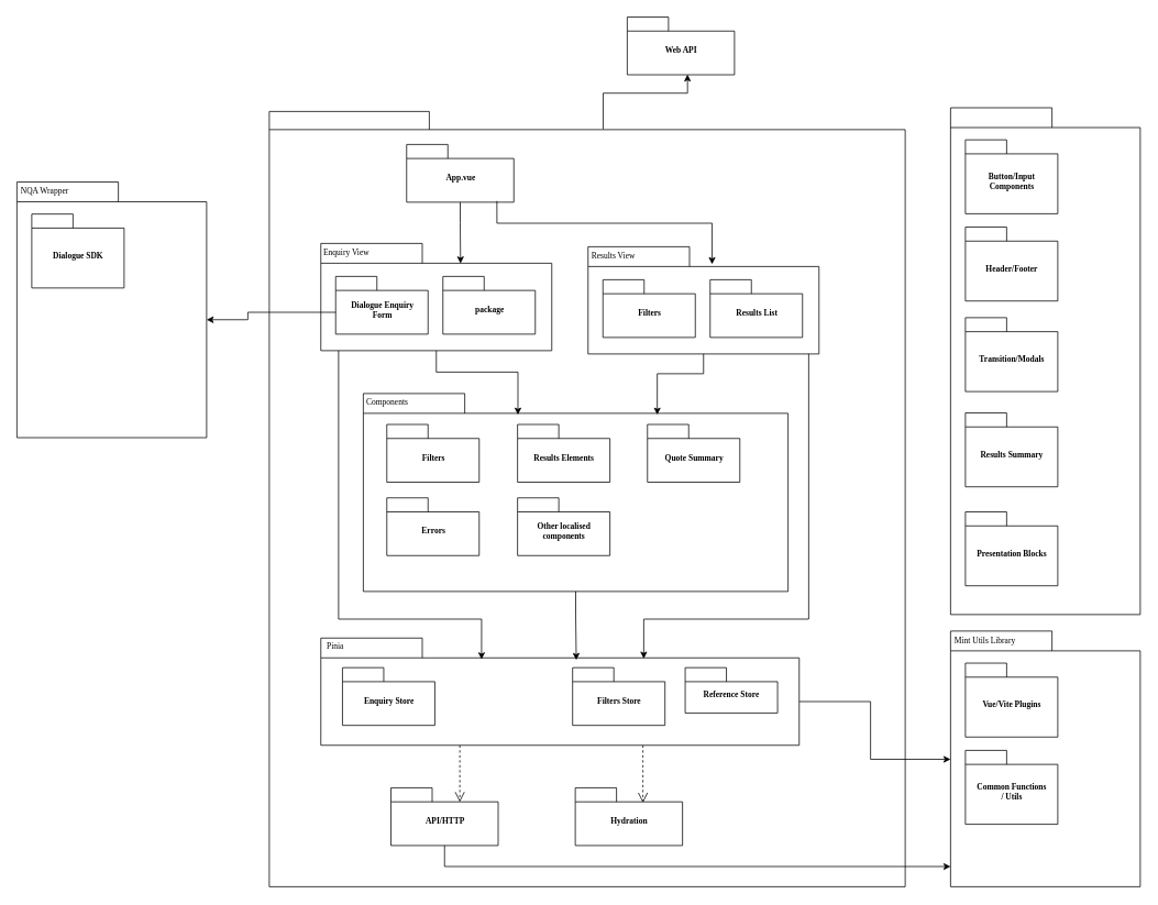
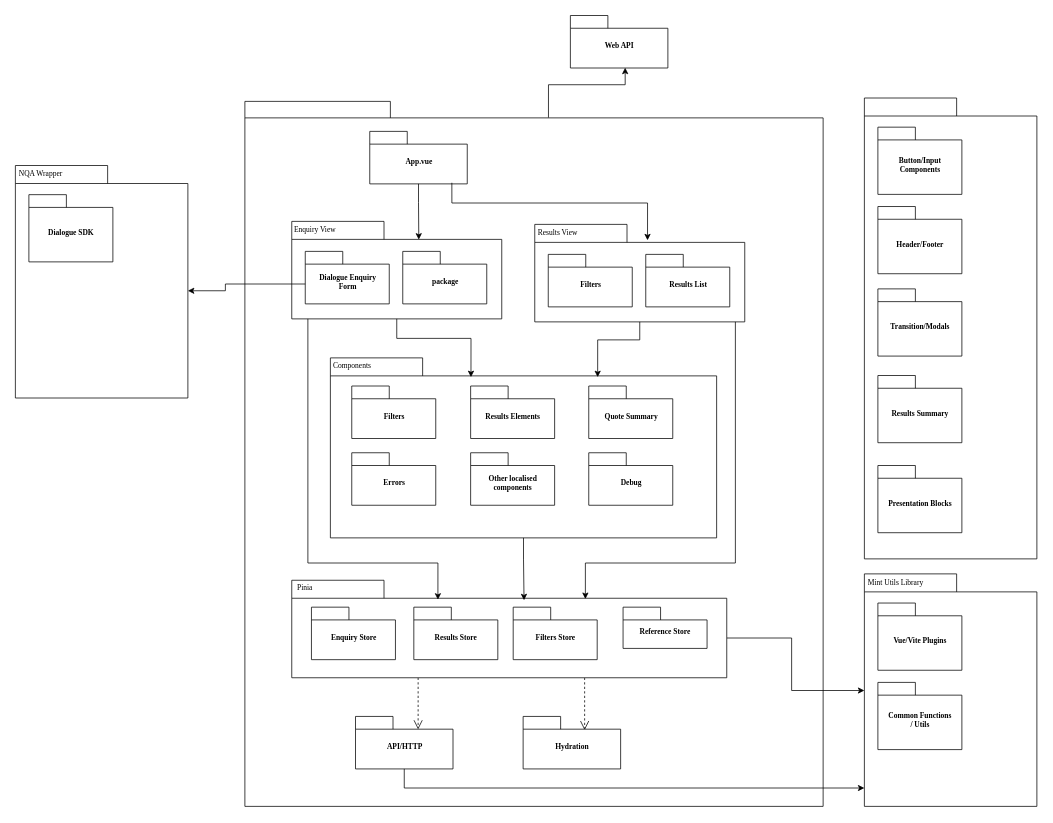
  <mxCell id="0" />
  <mxCell id="1" parent="0" />
  <mxCell id="2" value="" style="shape=folder;fontStyle=1;spacingTop=10;tabWidth=194;tabHeight=22;tabPosition=left;html=1;rounded=0;shadow=0;comic=0;labelBackgroundColor=none;strokeWidth=1;fillColor=none;fontFamily=Verdana;fontSize=10;align=center;" parent="1" vertex="1"><mxGeometry x="326" y="134.5" width="771" height="940" as="geometry" /></mxCell>
  <mxCell id="3" value="" style="group" parent="1" vertex="1" connectable="0"><mxGeometry x="492.5" y="174.5" width="130" height="70" as="geometry" /></mxCell>
  <mxCell id="4" value="App.vue" style="shape=folder;fontStyle=1;spacingTop=10;tabWidth=50;tabHeight=17;tabPosition=left;html=1;rounded=0;shadow=0;comic=0;labelBackgroundColor=none;strokeWidth=1;fontFamily=Verdana;fontSize=10;align=center;" parent="3" vertex="1"><mxGeometry width="130" height="70" as="geometry" /></mxCell>
  <mxCell id="5" value="" style="group" parent="1" vertex="1" connectable="0"><mxGeometry x="388.5" y="294.5" width="280" height="130" as="geometry" /></mxCell>
  <mxCell id="6" value="" style="shape=folder;fontStyle=1;spacingTop=10;tabWidth=123;tabHeight=24;tabPosition=left;html=1;rounded=0;shadow=0;comic=0;labelBackgroundColor=none;strokeWidth=1;fontFamily=Verdana;fontSize=10;align=center;" parent="5" vertex="1"><mxGeometry width="280" height="130" as="geometry" /></mxCell>
  <mxCell id="7" value="Dialogue Enquiry&lt;br&gt;Form" style="shape=folder;fontStyle=1;spacingTop=10;tabWidth=50;tabHeight=17;tabPosition=left;html=1;rounded=0;shadow=0;comic=0;labelBackgroundColor=none;strokeWidth=1;fontFamily=Verdana;fontSize=10;align=center;" parent="5" vertex="1"><mxGeometry x="18" y="40" width="112" height="70" as="geometry" /></mxCell>
  <mxCell id="8" value="package" style="shape=folder;fontStyle=1;spacingTop=10;tabWidth=50;tabHeight=17;tabPosition=left;html=1;rounded=0;shadow=0;comic=0;labelBackgroundColor=none;strokeWidth=1;fontFamily=Verdana;fontSize=10;align=center;" parent="5" vertex="1"><mxGeometry x="148" y="40" width="112" height="70" as="geometry" /></mxCell>
  <mxCell id="9" value="Enquiry View" style="text;html=1;align=left;verticalAlign=top;spacingTop=-4;fontSize=10;fontFamily=Verdana" vertex="1" parent="5"><mxGeometry x="1" y="2.5" width="130" height="20" as="geometry" /></mxCell>
  <mxCell id="10" value="" style="group" parent="1" vertex="1" connectable="0"><mxGeometry x="712.5" y="298.5" width="280" height="130" as="geometry" /></mxCell>
  <mxCell id="11" value="" style="shape=folder;fontStyle=1;spacingTop=10;tabWidth=123;tabHeight=24;tabPosition=left;html=1;rounded=0;shadow=0;comic=0;labelBackgroundColor=none;strokeWidth=1;fontFamily=Verdana;fontSize=10;align=center;" parent="10" vertex="1"><mxGeometry width="280" height="130" as="geometry" /></mxCell>
  <mxCell id="12" value="Filters" style="shape=folder;fontStyle=1;spacingTop=10;tabWidth=50;tabHeight=17;tabPosition=left;html=1;rounded=0;shadow=0;comic=0;labelBackgroundColor=none;strokeWidth=1;fontFamily=Verdana;fontSize=10;align=center;" parent="10" vertex="1"><mxGeometry x="18" y="40" width="112" height="70" as="geometry" /></mxCell>
  <mxCell id="13" value="Results List" style="shape=folder;fontStyle=1;spacingTop=10;tabWidth=50;tabHeight=17;tabPosition=left;html=1;rounded=0;shadow=0;comic=0;labelBackgroundColor=none;strokeWidth=1;fontFamily=Verdana;fontSize=10;align=center;" parent="10" vertex="1"><mxGeometry x="148" y="40" width="112" height="70" as="geometry" /></mxCell>
  <mxCell id="14" value="Results View" style="text;html=1;align=left;verticalAlign=top;spacingTop=-4;fontSize=10;fontFamily=Verdana" vertex="1" parent="10"><mxGeometry x="2" y="2" width="130" height="20" as="geometry" /></mxCell>
  <mxCell id="15" style="edgeStyle=elbowEdgeStyle;rounded=0;html=1;entryX=0.628;entryY=0.26;entryPerimeter=0;dashed=1;labelBackgroundColor=none;startFill=0;endArrow=open;endFill=0;endSize=10;fontFamily=Verdana;fontSize=10;" parent="1" source="34" target="19" edge="1"><mxGeometry relative="1" as="geometry" /></mxCell>
  <mxCell id="16" style="edgeStyle=elbowEdgeStyle;rounded=0;html=1;entryX=0.643;entryY=0.246;entryPerimeter=0;dashed=1;labelBackgroundColor=none;startFill=0;endArrow=open;endFill=0;endSize=10;fontFamily=Verdana;fontSize=10;" parent="1" source="34" target="21" edge="1"><mxGeometry relative="1" as="geometry" /></mxCell>
  <mxCell id="17" value="" style="edgeStyle=orthogonalEdgeStyle;rounded=0;orthogonalLoop=1;jettySize=auto;html=1;" edge="1" parent="1" source="34" target="41"><mxGeometry relative="1" as="geometry"><Array as="points"><mxPoint x="1055" y="850" /><mxPoint x="1055" y="920" /></Array></mxGeometry></mxCell>
  <mxCell id="18" value="" style="group" parent="1" vertex="1" connectable="0"><mxGeometry x="697" y="954.569" width="130" height="70" as="geometry" /></mxCell>
  <mxCell id="19" value="Hydration" style="shape=folder;fontStyle=1;spacingTop=10;tabWidth=50;tabHeight=17;tabPosition=left;html=1;rounded=0;shadow=0;comic=0;labelBackgroundColor=none;strokeWidth=1;fontFamily=Verdana;fontSize=10;align=center;" parent="18" vertex="1"><mxGeometry width="130" height="70" as="geometry" /></mxCell>
  <mxCell id="20" value="" style="group" parent="1" vertex="1" connectable="0"><mxGeometry x="473.5" y="954.569" width="130" height="70" as="geometry" /></mxCell>
  <mxCell id="21" value="API/HTTP" style="shape=folder;fontStyle=1;spacingTop=10;tabWidth=50;tabHeight=17;tabPosition=left;html=1;rounded=0;shadow=0;comic=0;labelBackgroundColor=none;strokeWidth=1;fontFamily=Verdana;fontSize=10;align=center;" parent="20" vertex="1"><mxGeometry width="130" height="70" as="geometry" /></mxCell>
  <mxCell id="22" value="" style="group" vertex="1" connectable="0" parent="1"><mxGeometry x="760" y="20" width="130" height="70" as="geometry" /></mxCell>
  <mxCell id="23" value="Web API" style="shape=folder;fontStyle=1;spacingTop=10;tabWidth=50;tabHeight=17;tabPosition=left;html=1;rounded=0;shadow=0;comic=0;labelBackgroundColor=none;strokeWidth=1;fontFamily=Verdana;fontSize=10;align=center;" vertex="1" parent="22"><mxGeometry width="130" height="70" as="geometry" /></mxCell>
  <mxCell id="24" value="" style="group" vertex="1" connectable="0" parent="1"><mxGeometry x="1152" y="130" width="230" height="614.5" as="geometry" /></mxCell>
  <mxCell id="25" value="" style="shape=folder;fontStyle=1;spacingTop=10;tabWidth=123;tabHeight=24;tabPosition=left;html=1;rounded=0;shadow=0;comic=0;labelBackgroundColor=none;strokeWidth=1;fontFamily=Verdana;fontSize=10;align=center;" parent="24" vertex="1"><mxGeometry width="230" height="614.5" as="geometry" /></mxCell>
  <mxCell id="26" value="Button/Input&lt;br&gt;Components" style="shape=folder;fontStyle=1;spacingTop=10;tabWidth=50;tabHeight=17;tabPosition=left;html=1;rounded=0;shadow=0;comic=0;labelBackgroundColor=none;strokeWidth=1;fontFamily=Verdana;fontSize=10;align=center;" parent="24" vertex="1"><mxGeometry x="18" y="38.886" width="112" height="89.615" as="geometry" /></mxCell>
  <mxCell id="27" value="Header/Footer" style="shape=folder;fontStyle=1;spacingTop=10;tabWidth=50;tabHeight=17;tabPosition=left;html=1;rounded=0;shadow=0;comic=0;labelBackgroundColor=none;strokeWidth=1;fontFamily=Verdana;fontSize=10;align=center;" parent="24" vertex="1"><mxGeometry x="18" y="144.693" width="112" height="89.615" as="geometry" /></mxCell>
  <mxCell id="28" value="Transition/Modals" style="shape=folder;fontStyle=1;spacingTop=10;tabWidth=50;tabHeight=17;tabPosition=left;html=1;rounded=0;shadow=0;comic=0;labelBackgroundColor=none;strokeWidth=1;fontFamily=Verdana;fontSize=10;align=center;" parent="24" vertex="1"><mxGeometry x="18" y="254.501" width="112" height="89.615" as="geometry" /></mxCell>
  <mxCell id="29" value="Results Summary" style="shape=folder;fontStyle=1;spacingTop=10;tabWidth=50;tabHeight=17;tabPosition=left;html=1;rounded=0;shadow=0;comic=0;labelBackgroundColor=none;strokeWidth=1;fontFamily=Verdana;fontSize=10;align=center;" vertex="1" parent="24"><mxGeometry x="18" y="370.001" width="112" height="89.615" as="geometry" /></mxCell>
  <mxCell id="30" value="Presentation Blocks" style="shape=folder;fontStyle=1;spacingTop=10;tabWidth=50;tabHeight=17;tabPosition=left;html=1;rounded=0;shadow=0;comic=0;labelBackgroundColor=none;strokeWidth=1;fontFamily=Verdana;fontSize=10;align=center;" vertex="1" parent="24"><mxGeometry x="18" y="490.001" width="112" height="89.615" as="geometry" /></mxCell>
  <mxCell id="31" value="" style="edgeStyle=orthogonalEdgeStyle;rounded=0;orthogonalLoop=1;jettySize=auto;html=1;exitX=0.525;exitY=0.023;exitDx=0;exitDy=0;exitPerimeter=0;entryX=0.562;entryY=0.995;entryDx=0;entryDy=0;entryPerimeter=0;" edge="1" parent="1" source="2" target="23"><mxGeometry relative="1" as="geometry"><mxPoint x="851.5" y="80" as="targetPoint" /></mxGeometry></mxCell>
  <mxCell id="32" value="" style="edgeStyle=orthogonalEdgeStyle;rounded=0;orthogonalLoop=1;jettySize=auto;html=1;" edge="1" parent="1" source="21" target="41"><mxGeometry relative="1" as="geometry"><mxPoint x="1157" y="1050" as="targetPoint" /><Array as="points"><mxPoint x="539" y="1050" /></Array></mxGeometry></mxCell>
  <mxCell id="33" value="" style="group" vertex="1" connectable="0" parent="1"><mxGeometry x="388.5" y="773" width="580" height="130" as="geometry" /></mxCell>
  <mxCell id="34" value="" style="shape=folder;fontStyle=1;spacingTop=10;tabWidth=123;tabHeight=24;tabPosition=left;html=1;rounded=0;shadow=0;comic=0;labelBackgroundColor=none;strokeWidth=1;fontFamily=Verdana;fontSize=10;align=center;" parent="33" vertex="1"><mxGeometry width="580" height="130" as="geometry" /></mxCell>
  <mxCell id="35" value="Enquiry Store" style="shape=folder;fontStyle=1;spacingTop=10;tabWidth=50;tabHeight=17;tabPosition=left;html=1;rounded=0;shadow=0;comic=0;labelBackgroundColor=none;strokeWidth=1;fontFamily=Verdana;fontSize=10;align=center;" parent="33" vertex="1"><mxGeometry x="26.25" y="35.89" width="112" height="70" as="geometry" /></mxCell>
  <mxCell id="36" value="Reference Store" style="shape=folder;fontStyle=1;spacingTop=10;tabWidth=50;tabHeight=17;tabPosition=left;html=1;rounded=0;shadow=0;comic=0;labelBackgroundColor=none;strokeWidth=1;fontFamily=Verdana;fontSize=10;align=center;" parent="33" vertex="1"><mxGeometry x="441.75" y="35.89" width="112" height="55" as="geometry" /></mxCell>
- <mxCell id="38" value="Filters Store" style="shape=folder;fontStyle=1;spacingTop=10;tabWidth=50;tabHeight=17;tabPosition=left;html=1;rounded=0;shadow=0;comic=0;labelBackgroundColor=none;strokeWidth=1;fontFamily=Verdana;fontSize=10;align=center;" vertex="1" parent="33"><mxGeometry x="305.25" y="35.89" width="112" height="70" as="geometry" /></mxCell>
+ <mxCell id="37" value="Results Store" style="shape=folder;fontStyle=1;spacingTop=10;tabWidth=50;tabHeight=17;tabPosition=left;html=1;rounded=0;shadow=0;comic=0;labelBackgroundColor=none;strokeWidth=1;fontFamily=Verdana;fontSize=10;align=center;" vertex="1" parent="33"><mxGeometry x="162.75" y="35.89" width="112" height="70" as="geometry" /></mxCell>
+ <mxCell id="38" value="Filters Store" style="shape=folder;fontStyle=1;spacingTop=10;tabWidth=50;tabHeight=17;tabPosition=left;html=1;rounded=0;shadow=0;comic=0;labelBackgroundColor=none;strokeWidth=1;fontFamily=Verdana;fontSize=10;align=center;" vertex="1" parent="33"><mxGeometry x="295.25" y="35.89" width="112" height="70" as="geometry" /></mxCell>
  <mxCell id="39" value="Pinia" style="text;html=1;align=left;verticalAlign=top;spacingTop=-4;fontSize=10;fontFamily=Verdana" vertex="1" parent="33"><mxGeometry x="5" y="2" width="130" height="20" as="geometry" /></mxCell>
  <mxCell id="40" value="" style="group" vertex="1" connectable="0" parent="1"><mxGeometry x="1152" y="764.5" width="230" height="310" as="geometry" /></mxCell>
  <mxCell id="41" value="" style="shape=folder;fontStyle=1;spacingTop=10;tabWidth=123;tabHeight=24;tabPosition=left;html=1;rounded=0;shadow=0;comic=0;labelBackgroundColor=none;strokeWidth=1;fontFamily=Verdana;fontSize=10;align=center;" vertex="1" parent="40"><mxGeometry width="230" height="310" as="geometry" /></mxCell>
  <mxCell id="42" value="Vue/Vite Plugins" style="shape=folder;fontStyle=1;spacingTop=10;tabWidth=50;tabHeight=17;tabPosition=left;html=1;rounded=0;shadow=0;comic=0;labelBackgroundColor=none;strokeWidth=1;fontFamily=Verdana;fontSize=10;align=center;" vertex="1" parent="40"><mxGeometry x="18" y="38.886" width="112" height="89.615" as="geometry" /></mxCell>
  <mxCell id="43" value="Common Functions&lt;br&gt;/ Utils" style="shape=folder;fontStyle=1;spacingTop=10;tabWidth=50;tabHeight=17;tabPosition=left;html=1;rounded=0;shadow=0;comic=0;labelBackgroundColor=none;strokeWidth=1;fontFamily=Verdana;fontSize=10;align=center;" vertex="1" parent="40"><mxGeometry x="18" y="144.693" width="112" height="89.615" as="geometry" /></mxCell>
  <mxCell id="44" value="Mint Utils Library" style="text;html=1;align=left;verticalAlign=top;spacingTop=-4;fontSize=10;fontFamily=Verdana" vertex="1" parent="40"><mxGeometry x="3" y="3" width="130" height="20" as="geometry" /></mxCell>
  <mxCell id="45" value="" style="edgeStyle=orthogonalEdgeStyle;rounded=0;orthogonalLoop=1;jettySize=auto;html=1;entryX=0.605;entryY=0.187;entryDx=0;entryDy=0;entryPerimeter=0;" edge="1" parent="1" source="4" target="6"><mxGeometry relative="1" as="geometry" /></mxCell>
  <mxCell id="46" style="edgeStyle=orthogonalEdgeStyle;rounded=0;orthogonalLoop=1;jettySize=auto;html=1;entryX=0.537;entryY=0.163;entryDx=0;entryDy=0;entryPerimeter=0;exitX=0.842;exitY=0.979;exitDx=0;exitDy=0;exitPerimeter=0;" edge="1" parent="1" source="4" target="11"><mxGeometry relative="1" as="geometry"><Array as="points"><mxPoint x="602" y="270" /><mxPoint x="863" y="270" /></Array></mxGeometry></mxCell>
  <mxCell id="47" value="" style="group" vertex="1" connectable="0" parent="1"><mxGeometry x="440" y="476.5" width="515" height="240" as="geometry" /></mxCell>
  <mxCell id="48" value="" style="shape=folder;fontStyle=1;spacingTop=10;tabWidth=123;tabHeight=24;tabPosition=left;html=1;rounded=0;shadow=0;comic=0;labelBackgroundColor=none;strokeColor=#000000;strokeWidth=1;fillColor=#ffffff;fontFamily=Verdana;fontSize=10;fontColor=#000000;align=center;" parent="47" vertex="1"><mxGeometry width="515" height="240" as="geometry" /></mxCell>
  <mxCell id="49" value="Filters" style="shape=folder;fontStyle=1;spacingTop=10;tabWidth=50;tabHeight=17;tabPosition=left;html=1;rounded=0;shadow=0;comic=0;labelBackgroundColor=none;strokeColor=#000000;strokeWidth=1;fillColor=#ffffff;fontFamily=Verdana;fontSize=10;fontColor=#000000;align=center;" parent="47" vertex="1"><mxGeometry x="28.5" y="37.5" width="112" height="70" as="geometry" /></mxCell>
  <mxCell id="50" value="Results Elements" style="shape=folder;fontStyle=1;spacingTop=10;tabWidth=50;tabHeight=17;tabPosition=left;html=1;rounded=0;shadow=0;comic=0;labelBackgroundColor=none;strokeColor=#000000;strokeWidth=1;fillColor=#ffffff;fontFamily=Verdana;fontSize=10;fontColor=#000000;align=center;" parent="47" vertex="1"><mxGeometry x="187" y="37.5" width="112" height="70" as="geometry" /></mxCell>
  <mxCell id="51" value="Quote Summary" style="shape=folder;fontStyle=1;spacingTop=10;tabWidth=50;tabHeight=17;tabPosition=left;html=1;rounded=0;shadow=0;comic=0;labelBackgroundColor=none;strokeColor=#000000;strokeWidth=1;fillColor=#ffffff;fontFamily=Verdana;fontSize=10;fontColor=#000000;align=center;" parent="47" vertex="1"><mxGeometry x="344.5" y="37.5" width="112" height="70" as="geometry" /></mxCell>
  <mxCell id="52" value="Errors" style="shape=folder;fontStyle=1;spacingTop=10;tabWidth=50;tabHeight=17;tabPosition=left;html=1;rounded=0;shadow=0;comic=0;labelBackgroundColor=none;strokeColor=#000000;strokeWidth=1;fillColor=#ffffff;fontFamily=Verdana;fontSize=10;fontColor=#000000;align=center;" parent="47" vertex="1"><mxGeometry x="28.5" y="126.5" width="112" height="70" as="geometry" /></mxCell>
  <mxCell id="53" value="Components" style="text;html=1;align=left;verticalAlign=top;spacingTop=-4;fontSize=10;fontFamily=Verdana" vertex="1" parent="47"><mxGeometry x="2" y="2" width="130" height="20" as="geometry" /></mxCell>
  <mxCell id="54" value="Other localised&lt;br&gt;components" style="shape=folder;fontStyle=1;spacingTop=10;tabWidth=50;tabHeight=17;tabPosition=left;html=1;rounded=0;shadow=0;comic=0;labelBackgroundColor=none;strokeColor=#000000;strokeWidth=1;fillColor=#ffffff;fontFamily=Verdana;fontSize=10;fontColor=#000000;align=center;" vertex="1" parent="47"><mxGeometry x="187" y="126.5" width="112" height="70" as="geometry" /></mxCell>
+ <mxCell id="55" value="Debug" style="shape=folder;fontStyle=1;spacingTop=10;tabWidth=50;tabHeight=17;tabPosition=left;html=1;rounded=0;shadow=0;comic=0;labelBackgroundColor=none;strokeColor=#000000;strokeWidth=1;fillColor=#ffffff;fontFamily=Verdana;fontSize=10;fontColor=#000000;align=center;" vertex="1" parent="47"><mxGeometry x="344.5" y="126.5" width="112" height="70" as="geometry" /></mxCell>
  <mxCell id="56" value="" style="group" vertex="1" connectable="0" parent="1"><mxGeometry x="20" y="220" width="230" height="310" as="geometry" /></mxCell>
  <mxCell id="57" value="" style="shape=folder;fontStyle=1;spacingTop=10;tabWidth=123;tabHeight=24;tabPosition=left;html=1;rounded=0;shadow=0;comic=0;labelBackgroundColor=none;strokeWidth=1;fontFamily=Verdana;fontSize=10;align=center;" vertex="1" parent="56"><mxGeometry width="230" height="310" as="geometry" /></mxCell>
  <mxCell id="58" value="Dialogue SDK" style="shape=folder;fontStyle=1;spacingTop=10;tabWidth=50;tabHeight=17;tabPosition=left;html=1;rounded=0;shadow=0;comic=0;labelBackgroundColor=none;strokeWidth=1;fontFamily=Verdana;fontSize=10;align=center;" vertex="1" parent="56"><mxGeometry x="18" y="38.886" width="112" height="89.615" as="geometry" /></mxCell>
  <mxCell id="59" value="NQA Wrapper" style="text;html=1;align=left;verticalAlign=top;spacingTop=-4;fontSize=10;fontFamily=Verdana" vertex="1" parent="56"><mxGeometry x="3" y="3" width="130" height="20" as="geometry" /></mxCell>
  <mxCell id="60" style="edgeStyle=orthogonalEdgeStyle;rounded=0;orthogonalLoop=1;jettySize=auto;html=1;exitX=0;exitY=0;exitDx=0;exitDy=43.5;exitPerimeter=0;entryX=0;entryY=0;entryDx=230;entryDy=167;entryPerimeter=0;" edge="1" parent="1" source="7" target="57"><mxGeometry relative="1" as="geometry"><Array as="points"><mxPoint x="300" y="378" /><mxPoint x="300" y="387" /></Array></mxGeometry></mxCell>
  <mxCell id="61" style="edgeStyle=orthogonalEdgeStyle;rounded=0;orthogonalLoop=1;jettySize=auto;html=1;exitX=0.5;exitY=1;exitDx=0;exitDy=0;exitPerimeter=0;entryX=0.692;entryY=0.107;entryDx=0;entryDy=0;entryPerimeter=0;" edge="1" parent="1" source="11" target="48"><mxGeometry relative="1" as="geometry" /></mxCell>
  <mxCell id="62" style="edgeStyle=orthogonalEdgeStyle;rounded=0;orthogonalLoop=1;jettySize=auto;html=1;entryX=0.364;entryY=0.107;entryDx=0;entryDy=0;entryPerimeter=0;" edge="1" parent="1" source="6" target="48"><mxGeometry relative="1" as="geometry" /></mxCell>
  <mxCell id="63" style="edgeStyle=orthogonalEdgeStyle;rounded=0;orthogonalLoop=1;jettySize=auto;html=1;entryX=0.336;entryY=0.199;entryDx=0;entryDy=0;entryPerimeter=0;" edge="1" parent="1" source="6" target="34"><mxGeometry relative="1" as="geometry"><Array as="points"><mxPoint x="410" y="750" /><mxPoint x="583" y="750" /></Array></mxGeometry></mxCell>
  <mxCell id="64" style="edgeStyle=orthogonalEdgeStyle;rounded=0;orthogonalLoop=1;jettySize=auto;html=1;entryX=0.675;entryY=0.192;entryDx=0;entryDy=0;entryPerimeter=0;" edge="1" parent="1" source="11" target="34"><mxGeometry relative="1" as="geometry"><Array as="points"><mxPoint x="980" y="750" /><mxPoint x="780" y="750" /></Array></mxGeometry></mxCell>
  <mxCell id="65" style="edgeStyle=orthogonalEdgeStyle;rounded=0;orthogonalLoop=1;jettySize=auto;html=1;entryX=0.534;entryY=0.205;entryDx=0;entryDy=0;entryPerimeter=0;" edge="1" parent="1" source="48" target="34"><mxGeometry relative="1" as="geometry" /></mxCell>
